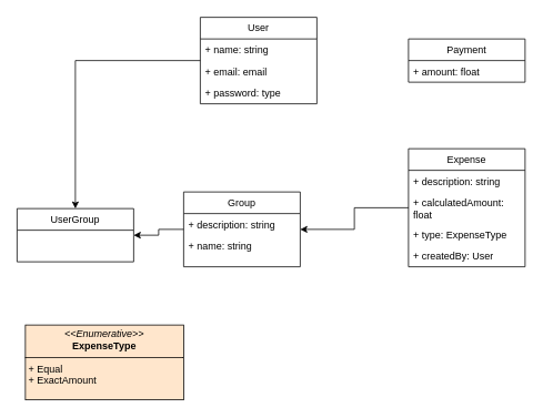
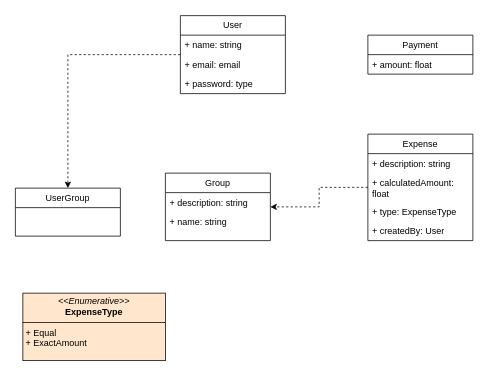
  <mxCell id="0" />
  <mxCell id="1" parent="0" />
- <mxCell id="2" style="edgeStyle=orthogonalEdgeStyle;rounded=0;orthogonalLoop=1;jettySize=auto;html=1;entryX=0.5;entryY=0;entryDx=0;entryDy=0;" edge="1" parent="1" source="3" target="19"><mxGeometry relative="1" as="geometry" /></mxCell>
+ <mxCell id="2" style="edgeStyle=orthogonalEdgeStyle;rounded=0;orthogonalLoop=1;jettySize=auto;html=1;entryX=0.5;entryY=0;entryDx=0;entryDy=0;dashed=1;" edge="1" parent="1" source="3" target="19"><mxGeometry relative="1" as="geometry" /></mxCell>
  <mxCell id="3" value="User" style="swimlane;fontStyle=0;childLayout=stackLayout;horizontal=1;startSize=26;fillColor=none;horizontalStack=0;resizeParent=1;resizeParentMax=0;resizeLast=0;collapsible=1;marginBottom=0;whiteSpace=wrap;html=1;" vertex="1" parent="1"><mxGeometry x="240" y="20" width="140" height="104" as="geometry" /></mxCell>
  <mxCell id="4" value="+ name: string" style="text;strokeColor=none;fillColor=none;align=left;verticalAlign=top;spacingLeft=4;spacingRight=4;overflow=hidden;rotatable=0;points=[[0,0.5],[1,0.5]];portConstraint=eastwest;whiteSpace=wrap;html=1;" vertex="1" parent="3"><mxGeometry y="26" width="140" height="26" as="geometry" /></mxCell>
  <mxCell id="5" value="+ email: email" style="text;strokeColor=none;fillColor=none;align=left;verticalAlign=top;spacingLeft=4;spacingRight=4;overflow=hidden;rotatable=0;points=[[0,0.5],[1,0.5]];portConstraint=eastwest;whiteSpace=wrap;html=1;" vertex="1" parent="3"><mxGeometry y="52" width="140" height="26" as="geometry" /></mxCell>
  <mxCell id="6" value="+ password: type" style="text;strokeColor=none;fillColor=none;align=left;verticalAlign=top;spacingLeft=4;spacingRight=4;overflow=hidden;rotatable=0;points=[[0,0.5],[1,0.5]];portConstraint=eastwest;whiteSpace=wrap;html=1;" vertex="1" parent="3"><mxGeometry y="78" width="140" height="26" as="geometry" /></mxCell>
  <mxCell id="7" value="Payment" style="swimlane;fontStyle=0;childLayout=stackLayout;horizontal=1;startSize=26;fillColor=none;horizontalStack=0;resizeParent=1;resizeParentMax=0;resizeLast=0;collapsible=1;marginBottom=0;whiteSpace=wrap;html=1;" vertex="1" parent="1"><mxGeometry x="490" y="46" width="140" height="52" as="geometry" /></mxCell>
  <mxCell id="8" value="+ amount: float" style="text;strokeColor=none;fillColor=none;align=left;verticalAlign=top;spacingLeft=4;spacingRight=4;overflow=hidden;rotatable=0;points=[[0,0.5],[1,0.5]];portConstraint=eastwest;whiteSpace=wrap;html=1;" vertex="1" parent="7"><mxGeometry y="26" width="140" height="26" as="geometry" /></mxCell>
- <mxCell id="9" value="" style="edgeStyle=orthogonalEdgeStyle;rounded=0;orthogonalLoop=1;jettySize=auto;html=1;" edge="1" parent="1" source="10" target="16"><mxGeometry relative="1" as="geometry" /></mxCell>
+ <mxCell id="9" value="" style="edgeStyle=orthogonalEdgeStyle;rounded=0;orthogonalLoop=1;jettySize=auto;html=1;dashed=1;" edge="1" parent="1" source="10" target="16"><mxGeometry relative="1" as="geometry" /></mxCell>
  <mxCell id="10" value="Expense" style="swimlane;fontStyle=0;childLayout=stackLayout;horizontal=1;startSize=26;fillColor=none;horizontalStack=0;resizeParent=1;resizeParentMax=0;resizeLast=0;collapsible=1;marginBottom=0;whiteSpace=wrap;html=1;" vertex="1" parent="1"><mxGeometry x="490" y="178" width="140" height="142" as="geometry" /></mxCell>
  <mxCell id="11" value="+ description: string" style="text;strokeColor=none;fillColor=none;align=left;verticalAlign=top;spacingLeft=4;spacingRight=4;overflow=hidden;rotatable=0;points=[[0,0.5],[1,0.5]];portConstraint=eastwest;whiteSpace=wrap;html=1;" vertex="1" parent="10"><mxGeometry y="26" width="140" height="26" as="geometry" /></mxCell>
  <mxCell id="12" value="+ calculatedAmount: float" style="text;strokeColor=none;fillColor=none;align=left;verticalAlign=top;spacingLeft=4;spacingRight=4;overflow=hidden;rotatable=0;points=[[0,0.5],[1,0.5]];portConstraint=eastwest;whiteSpace=wrap;html=1;" vertex="1" parent="10"><mxGeometry y="52" width="140" height="38" as="geometry" /></mxCell>
  <mxCell id="13" value="+ type: ExpenseType" style="text;strokeColor=none;fillColor=none;align=left;verticalAlign=top;spacingLeft=4;spacingRight=4;overflow=hidden;rotatable=0;points=[[0,0.5],[1,0.5]];portConstraint=eastwest;whiteSpace=wrap;html=1;" vertex="1" parent="10"><mxGeometry y="90" width="140" height="26" as="geometry" /></mxCell>
  <mxCell id="14" value="+ createdBy: User" style="text;strokeColor=none;fillColor=none;align=left;verticalAlign=top;spacingLeft=4;spacingRight=4;overflow=hidden;rotatable=0;points=[[0,0.5],[1,0.5]];portConstraint=eastwest;whiteSpace=wrap;html=1;" vertex="1" parent="10"><mxGeometry y="116" width="140" height="26" as="geometry" /></mxCell>
- <mxCell id="15" value="" style="edgeStyle=orthogonalEdgeStyle;rounded=0;orthogonalLoop=1;jettySize=auto;html=1;" edge="1" parent="1" source="16" target="19"><mxGeometry relative="1" as="geometry" /></mxCell>
  <mxCell id="16" value="Group" style="swimlane;fontStyle=0;childLayout=stackLayout;horizontal=1;startSize=26;fillColor=none;horizontalStack=0;resizeParent=1;resizeParentMax=0;resizeLast=0;collapsible=1;marginBottom=0;whiteSpace=wrap;html=1;" vertex="1" parent="1"><mxGeometry x="220" y="230" width="140" height="90" as="geometry" /></mxCell>
  <mxCell id="17" value="+ description: string" style="text;strokeColor=none;fillColor=none;align=left;verticalAlign=top;spacingLeft=4;spacingRight=4;overflow=hidden;rotatable=0;points=[[0,0.5],[1,0.5]];portConstraint=eastwest;whiteSpace=wrap;html=1;" vertex="1" parent="16"><mxGeometry y="26" width="140" height="26" as="geometry" /></mxCell>
  <mxCell id="18" value="+ name: string" style="text;strokeColor=none;fillColor=none;align=left;verticalAlign=top;spacingLeft=4;spacingRight=4;overflow=hidden;rotatable=0;points=[[0,0.5],[1,0.5]];portConstraint=eastwest;whiteSpace=wrap;html=1;" vertex="1" parent="16"><mxGeometry y="52" width="140" height="38" as="geometry" /></mxCell>
  <mxCell id="19" value="UserGroup" style="swimlane;fontStyle=0;childLayout=stackLayout;horizontal=1;startSize=26;fillColor=none;horizontalStack=0;resizeParent=1;resizeParentMax=0;resizeLast=0;collapsible=1;marginBottom=0;whiteSpace=wrap;html=1;" vertex="1" parent="1"><mxGeometry x="20" y="250" width="140" height="64" as="geometry" /></mxCell>
  <mxCell id="20" value="&lt;p style=&quot;margin:0px;margin-top:4px;text-align:center;&quot;&gt;&lt;i&gt;&amp;lt;&amp;lt;Enumerative&amp;gt;&amp;gt;&lt;/i&gt;&lt;br&gt;&lt;b&gt;ExpenseType&lt;/b&gt;&lt;/p&gt;&lt;hr size=&quot;1&quot; style=&quot;border-style:solid;&quot;&gt;&lt;p style=&quot;margin:0px;margin-left:4px;&quot;&gt;+ Equal&lt;br&gt;&lt;/p&gt;&lt;p style=&quot;margin:0px;margin-left:4px;&quot;&gt;+ ExactAmount&lt;/p&gt;" style="verticalAlign=top;align=left;overflow=fill;html=1;whiteSpace=wrap;fillColor=#ffe6cc;" vertex="1" parent="1"><mxGeometry x="30" y="390" width="190" height="90" as="geometry" /></mxCell>
